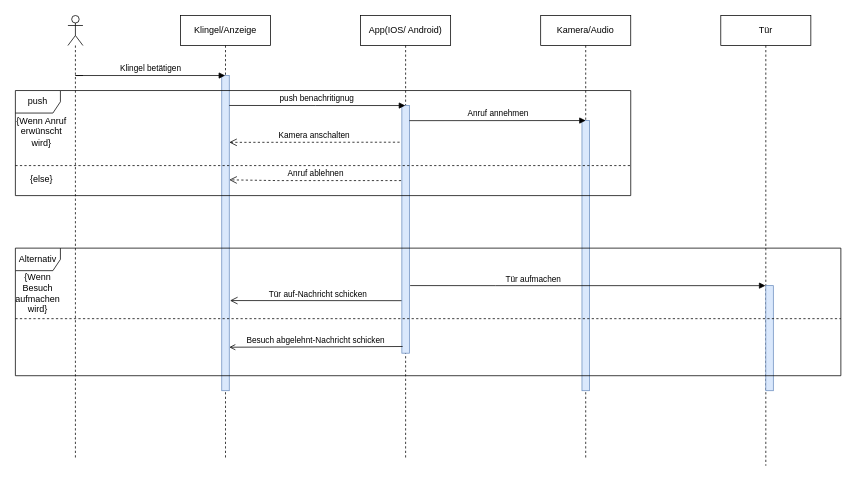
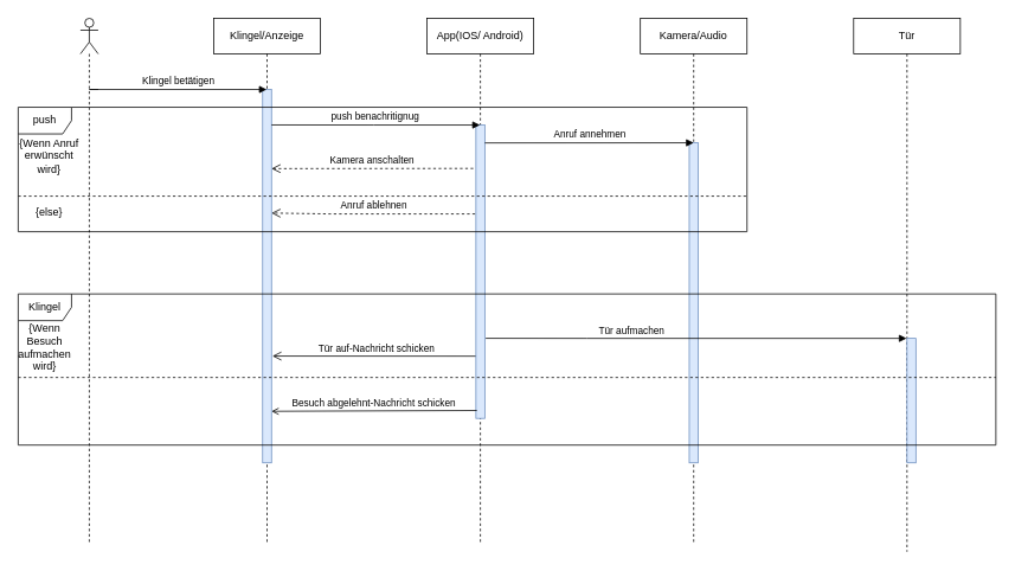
  <mxCell id="0" />
  <mxCell id="1" parent="0" />
  <mxCell id="2" value="" style="shape=umlLifeline;participant=umlActor;perimeter=lifelinePerimeter;whiteSpace=wrap;html=1;container=1;collapsible=0;recursiveResize=0;verticalAlign=top;spacingTop=36;outlineConnect=0;" parent="1" vertex="1"><mxGeometry x="90" y="20" width="20" height="590" as="geometry" /></mxCell>
  <mxCell id="3" value="Klingel/Anzeige" style="shape=umlLifeline;perimeter=lifelinePerimeter;whiteSpace=wrap;html=1;container=1;collapsible=0;recursiveResize=0;outlineConnect=0;" parent="1" vertex="1"><mxGeometry x="240" y="20" width="120" height="590" as="geometry" /></mxCell>
  <mxCell id="4" value="Tür auf-Nachricht schicken" style="html=1;verticalAlign=bottom;endArrow=open;endSize=8;rounded=0;entryX=1.1;entryY=0.714;entryDx=0;entryDy=0;entryPerimeter=0;" parent="3" target="5" edge="1"><mxGeometry relative="1" as="geometry"><mxPoint x="300" y="380" as="sourcePoint" /><mxPoint x="60" y="380" as="targetPoint" /></mxGeometry></mxCell>
  <mxCell id="5" value="" style="html=1;points=[];perimeter=orthogonalPerimeter;fillColor=#dae8fc;strokeColor=#6c8ebf;" parent="3" vertex="1"><mxGeometry x="55" y="80" width="10" height="420" as="geometry" /></mxCell>
  <mxCell id="6" value="App(IOS/ Android)" style="shape=umlLifeline;perimeter=lifelinePerimeter;whiteSpace=wrap;html=1;container=1;collapsible=0;recursiveResize=0;outlineConnect=0;" parent="1" vertex="1"><mxGeometry x="480" y="20" width="120" height="590" as="geometry" /></mxCell>
  <mxCell id="7" value="" style="html=1;points=[];perimeter=orthogonalPerimeter;fillColor=#dae8fc;strokeColor=#6c8ebf;" parent="6" vertex="1"><mxGeometry x="55" y="120" width="10" height="330" as="geometry" /></mxCell>
  <mxCell id="8" value="Kamera/Audio" style="shape=umlLifeline;perimeter=lifelinePerimeter;whiteSpace=wrap;html=1;container=1;collapsible=0;recursiveResize=0;outlineConnect=0;" parent="1" vertex="1"><mxGeometry x="720" y="20" width="120" height="590" as="geometry" /></mxCell>
  <mxCell id="9" value="" style="html=1;points=[];perimeter=orthogonalPerimeter;fillColor=#dae8fc;strokeColor=#6c8ebf;" parent="8" vertex="1"><mxGeometry x="55" y="140" width="10" height="360" as="geometry" /></mxCell>
  <mxCell id="10" value="Tür" style="shape=umlLifeline;perimeter=lifelinePerimeter;whiteSpace=wrap;html=1;container=1;collapsible=0;recursiveResize=0;outlineConnect=0;" parent="1" vertex="1"><mxGeometry x="960" y="20" width="120" height="600" as="geometry" /></mxCell>
  <mxCell id="11" value="" style="html=1;points=[];perimeter=orthogonalPerimeter;fillColor=#dae8fc;strokeColor=#6c8ebf;" parent="10" vertex="1"><mxGeometry x="60" y="360" width="10" height="140" as="geometry" /></mxCell>
  <mxCell id="12" value="Klingel betätigen" style="html=1;verticalAlign=bottom;endArrow=block;rounded=0;startArrow=none;" parent="1" target="3" edge="1"><mxGeometry x="0.003" width="80" relative="1" as="geometry"><mxPoint x="100" y="100" as="sourcePoint" /><mxPoint x="180" y="100" as="targetPoint" /><Array as="points" /><mxPoint as="offset" /></mxGeometry></mxCell>
  <mxCell id="13" value="push benachritignug&amp;nbsp;" style="html=1;verticalAlign=bottom;endArrow=block;rounded=0;exitX=1;exitY=0.095;exitDx=0;exitDy=0;exitPerimeter=0;" parent="1" source="5" target="6" edge="1"><mxGeometry x="0.004" width="80" relative="1" as="geometry"><mxPoint x="300" y="140" as="sourcePoint" /><mxPoint x="499.5" y="120" as="targetPoint" /><Array as="points"><mxPoint x="420" y="140" /></Array><mxPoint as="offset" /></mxGeometry></mxCell>
  <mxCell id="14" value="Anruf annehmen" style="html=1;verticalAlign=bottom;endArrow=block;rounded=0;exitX=1;exitY=0.061;exitDx=0;exitDy=0;exitPerimeter=0;" parent="1" source="7" edge="1"><mxGeometry x="0.003" width="80" relative="1" as="geometry"><mxPoint x="550" y="160" as="sourcePoint" /><mxPoint x="780" y="160" as="targetPoint" /><Array as="points" /><mxPoint as="offset" /></mxGeometry></mxCell>
  <mxCell id="15" value="" style="line;strokeWidth=1;fillColor=none;align=left;verticalAlign=middle;spacingTop=-1;spacingLeft=3;spacingRight=3;rotatable=0;labelPosition=right;points=[];portConstraint=eastwest;strokeColor=inherit;dashed=1;" parent="1" vertex="1"><mxGeometry x="20" y="216" width="820" height="8" as="geometry" /></mxCell>
  <mxCell id="16" value="{Wenn Anruf erwünscht wird}" style="text;html=1;strokeColor=none;fillColor=none;align=center;verticalAlign=middle;whiteSpace=wrap;rounded=0;dashed=1;" parent="1" vertex="1"><mxGeometry x="20" y="160" width="70" height="30" as="geometry" /></mxCell>
  <mxCell id="17" value="{else}" style="text;html=1;strokeColor=none;fillColor=none;align=center;verticalAlign=middle;whiteSpace=wrap;rounded=0;dashed=1;" parent="1" vertex="1"><mxGeometry x="20" y="224" width="70" height="30" as="geometry" /></mxCell>
  <mxCell id="18" value="Kamera anschalten" style="html=1;verticalAlign=bottom;endArrow=open;dashed=1;endSize=8;rounded=0;entryX=1;entryY=0.212;entryDx=0;entryDy=0;entryPerimeter=0;exitX=-0.3;exitY=0.148;exitDx=0;exitDy=0;exitPerimeter=0;" parent="1" source="7" target="5" edge="1"><mxGeometry relative="1" as="geometry"><mxPoint x="530" y="189" as="sourcePoint" /><mxPoint x="310" y="190" as="targetPoint" /></mxGeometry></mxCell>
  <mxCell id="19" value="Tür aufmachen" style="html=1;verticalAlign=bottom;endArrow=block;rounded=0;exitX=1.1;exitY=0.727;exitDx=0;exitDy=0;exitPerimeter=0;" parent="1" source="7" target="10" edge="1"><mxGeometry x="-0.308" width="80" relative="1" as="geometry"><mxPoint x="550" y="380" as="sourcePoint" /><mxPoint x="950" y="400" as="targetPoint" /><Array as="points"><mxPoint x="660" y="380" /></Array><mxPoint as="offset" /></mxGeometry></mxCell>
  <mxCell id="20" value="Besuch abgelehnt-Nachricht schicken" style="html=1;verticalAlign=bottom;endArrow=open;rounded=0;exitX=0.1;exitY=0.973;exitDx=0;exitDy=0;exitPerimeter=0;entryX=1;entryY=0.862;entryDx=0;entryDy=0;entryPerimeter=0;" parent="1" source="7" target="5" edge="1"><mxGeometry relative="1" as="geometry"><mxPoint x="540" y="340" as="sourcePoint" /><mxPoint x="310" y="460" as="targetPoint" /><Array as="points" /></mxGeometry></mxCell>
- <mxCell id="21" value="Alternativ" style="shape=umlFrame;whiteSpace=wrap;html=1;" parent="1" vertex="1"><mxGeometry x="20" y="330" width="1100" height="170" as="geometry" /></mxCell>
+ <mxCell id="21" value="Klingel" style="shape=umlFrame;whiteSpace=wrap;html=1;" parent="1" vertex="1"><mxGeometry x="20" y="330" width="1100" height="170" as="geometry" /></mxCell>
  <mxCell id="22" value="" style="line;strokeWidth=1;fillColor=none;align=left;verticalAlign=middle;spacingTop=-1;spacingLeft=3;spacingRight=3;rotatable=0;labelPosition=right;points=[];portConstraint=eastwest;strokeColor=inherit;dashed=1;" parent="1" vertex="1"><mxGeometry x="20" y="420" width="1100" height="8" as="geometry" /></mxCell>
  <mxCell id="23" value="{Wenn Besuch aufmachen wird}" style="text;html=1;strokeColor=none;fillColor=none;align=center;verticalAlign=middle;whiteSpace=wrap;rounded=0;dashed=1;" parent="1" vertex="1"><mxGeometry x="20" y="380" width="60" height="20" as="geometry" /></mxCell>
  <mxCell id="24" value="" style="html=1;verticalAlign=bottom;endArrow=none;rounded=0;" parent="1" edge="1"><mxGeometry x="0.003" width="80" relative="1" as="geometry"><mxPoint x="100" y="100" as="sourcePoint" /><mxPoint x="110" y="100" as="targetPoint" /><Array as="points" /><mxPoint as="offset" /></mxGeometry></mxCell>
  <mxCell id="25" value="Anruf ablehnen" style="html=1;verticalAlign=bottom;endArrow=open;dashed=1;endSize=8;rounded=0;exitX=-0.1;exitY=0.303;exitDx=0;exitDy=0;exitPerimeter=0;entryX=1;entryY=0.331;entryDx=0;entryDy=0;entryPerimeter=0;" parent="1" source="7" target="5" edge="1"><mxGeometry x="-0.002" relative="1" as="geometry"><mxPoint x="530" y="240" as="sourcePoint" /><mxPoint x="310" y="240" as="targetPoint" /><Array as="points"><mxPoint x="370" y="240" /></Array><mxPoint as="offset" /></mxGeometry></mxCell>
  <mxCell id="26" value="push" style="shape=umlFrame;whiteSpace=wrap;html=1;" parent="1" vertex="1"><mxGeometry x="20" y="120" width="820" height="140" as="geometry" /></mxCell>
